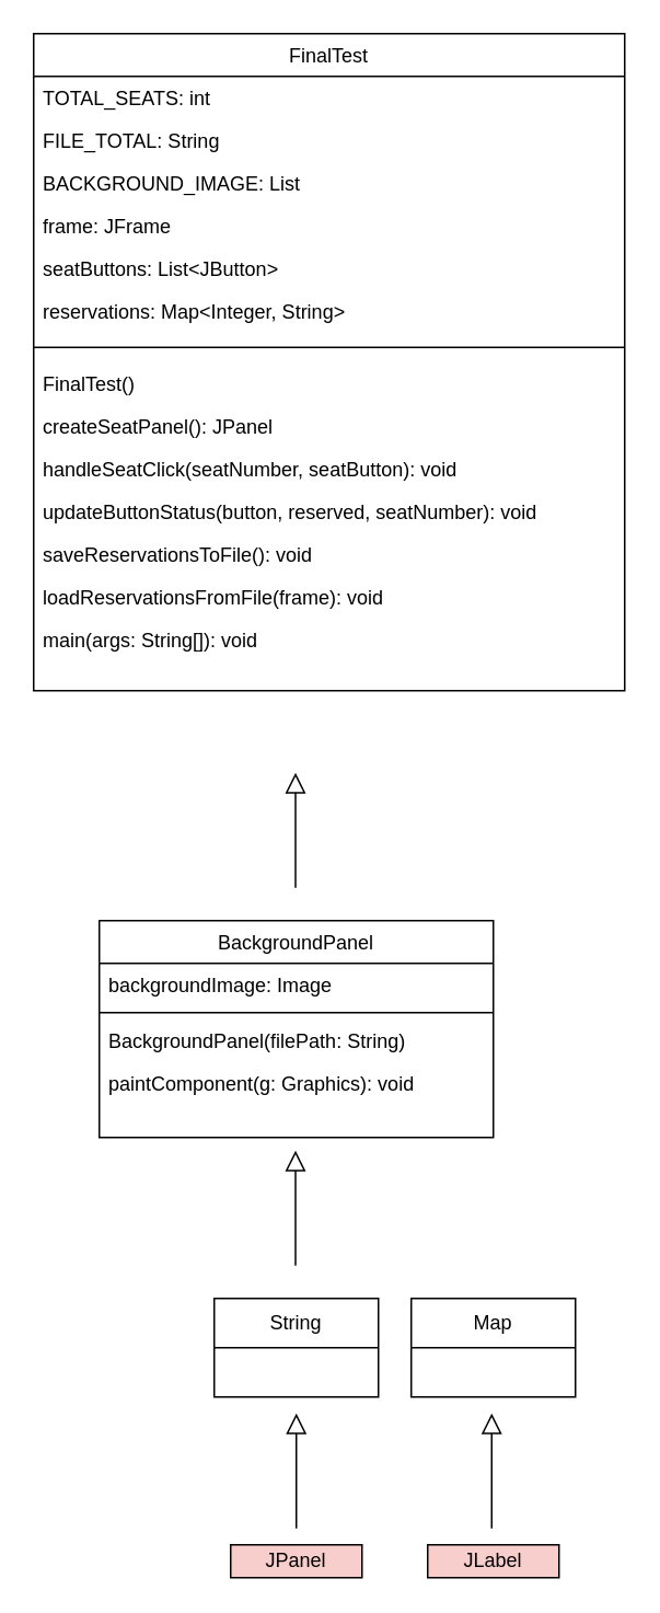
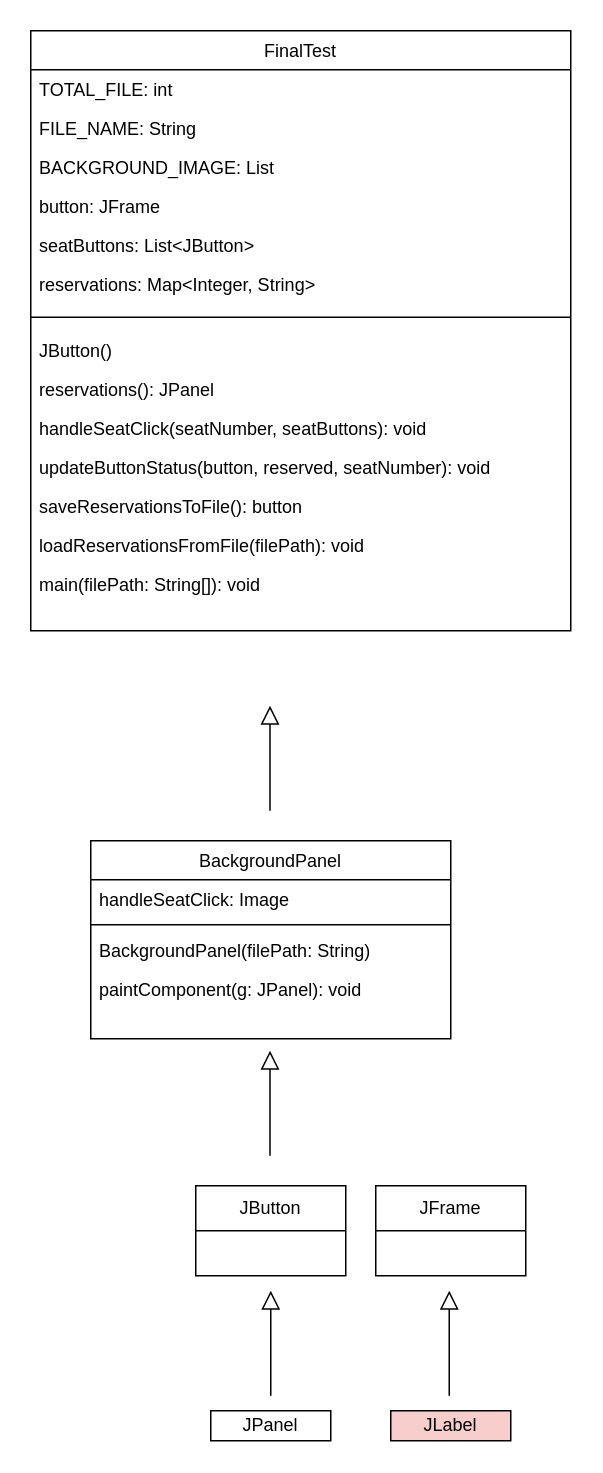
  <mxCell id="0" />
  <mxCell id="1" parent="0" />
  <mxCell id="2" value="" style="endArrow=block;endSize=10;endFill=0;shadow=0;strokeWidth=1;rounded=0;curved=0;edgeStyle=elbowEdgeStyle;elbow=vertical;" parent="1" edge="1"><mxGeometry width="160" relative="1" as="geometry"><mxPoint x="179.5" y="770" as="sourcePoint" /><mxPoint x="179.5" y="700" as="targetPoint" /></mxGeometry></mxCell>
  <mxCell id="3" value="" style="endArrow=block;endSize=10;endFill=0;shadow=0;strokeWidth=1;rounded=0;curved=0;edgeStyle=elbowEdgeStyle;elbow=vertical;" parent="1" edge="1"><mxGeometry width="160" relative="1" as="geometry"><mxPoint x="299" y="930" as="sourcePoint" /><mxPoint x="299" y="860" as="targetPoint" /></mxGeometry></mxCell>
  <mxCell id="4" value="BackgroundPanel              " style="swimlane;fontStyle=0;align=center;verticalAlign=top;childLayout=stackLayout;horizontal=1;startSize=26;horizontalStack=0;resizeParent=1;resizeLast=0;collapsible=1;marginBottom=0;rounded=0;shadow=0;strokeWidth=1;" parent="1" vertex="1"><mxGeometry x="60" y="560" width="240" height="132" as="geometry"><mxRectangle x="550" y="140" width="160" height="26" as="alternateBounds" /></mxGeometry></mxCell>
- <mxCell id="5" value="backgroundImage: Image   " style="text;align=left;verticalAlign=top;spacingLeft=4;spacingRight=4;overflow=hidden;rotatable=0;points=[[0,0.5],[1,0.5]];portConstraint=eastwest;" parent="4" vertex="1"><mxGeometry y="26" width="240" height="26" as="geometry" /></mxCell>
+ <mxCell id="5" value="handleSeatClick: Image   " style="text;align=left;verticalAlign=top;spacingLeft=4;spacingRight=4;overflow=hidden;rotatable=0;points=[[0,0.5],[1,0.5]];portConstraint=eastwest;" parent="4" vertex="1"><mxGeometry y="26" width="240" height="26" as="geometry" /></mxCell>
  <mxCell id="6" value="" style="line;html=1;strokeWidth=1;align=left;verticalAlign=middle;spacingTop=-1;spacingLeft=3;spacingRight=3;rotatable=0;labelPosition=right;points=[];portConstraint=eastwest;" parent="4" vertex="1"><mxGeometry y="52" width="240" height="8" as="geometry" /></mxCell>
  <mxCell id="7" value="BackgroundPanel(filePath: String)" style="text;align=left;verticalAlign=top;spacingLeft=4;spacingRight=4;overflow=hidden;rotatable=0;points=[[0,0.5],[1,0.5]];portConstraint=eastwest;" parent="4" vertex="1"><mxGeometry y="60" width="240" height="26" as="geometry" /></mxCell>
- <mxCell id="8" value="paintComponent(g: Graphics): void" style="text;align=left;verticalAlign=top;spacingLeft=4;spacingRight=4;overflow=hidden;rotatable=0;points=[[0,0.5],[1,0.5]];portConstraint=eastwest;" parent="4" vertex="1"><mxGeometry y="86" width="240" height="26" as="geometry" /></mxCell>
- <mxCell id="9" value="JPanel" style="rounded=0;whiteSpace=wrap;html=1;fillColor=#f8cecc;" vertex="1" parent="1"><mxGeometry x="140" y="940" width="80" height="20" as="geometry" /></mxCell>
+ <mxCell id="8" value="paintComponent(g: JPanel): void" style="text;align=left;verticalAlign=top;spacingLeft=4;spacingRight=4;overflow=hidden;rotatable=0;points=[[0,0.5],[1,0.5]];portConstraint=eastwest;" parent="4" vertex="1"><mxGeometry y="86" width="240" height="26" as="geometry" /></mxCell>
+ <mxCell id="9" value="JPanel" style="rounded=0;whiteSpace=wrap;html=1;" vertex="1" parent="1"><mxGeometry x="140" y="940" width="80" height="20" as="geometry" /></mxCell>
  <mxCell id="10" value="JLabel      " style="rounded=0;whiteSpace=wrap;html=1;fillColor=#f8cecc;" vertex="1" parent="1"><mxGeometry x="260" y="940" width="80" height="20" as="geometry" /></mxCell>
- <mxCell id="11" value="String            " style="swimlane;fontStyle=0;childLayout=stackLayout;horizontal=1;startSize=30;horizontalStack=0;resizeParent=1;resizeParentMax=0;resizeLast=0;collapsible=1;marginBottom=0;whiteSpace=wrap;html=1;" vertex="1" parent="1"><mxGeometry x="130" y="790" width="100" height="60" as="geometry" /></mxCell>
- <mxCell id="12" value="Map      " style="swimlane;fontStyle=0;childLayout=stackLayout;horizontal=1;startSize=30;horizontalStack=0;resizeParent=1;resizeParentMax=0;resizeLast=0;collapsible=1;marginBottom=0;whiteSpace=wrap;html=1;" vertex="1" parent="1"><mxGeometry x="250" y="790" width="100" height="60" as="geometry" /></mxCell>
+ <mxCell id="11" value="JButton            " style="swimlane;fontStyle=0;childLayout=stackLayout;horizontal=1;startSize=30;horizontalStack=0;resizeParent=1;resizeParentMax=0;resizeLast=0;collapsible=1;marginBottom=0;whiteSpace=wrap;html=1;" vertex="1" parent="1"><mxGeometry x="130" y="790" width="100" height="60" as="geometry" /></mxCell>
+ <mxCell id="12" value="JFrame      " style="swimlane;fontStyle=0;childLayout=stackLayout;horizontal=1;startSize=30;horizontalStack=0;resizeParent=1;resizeParentMax=0;resizeLast=0;collapsible=1;marginBottom=0;whiteSpace=wrap;html=1;" vertex="1" parent="1"><mxGeometry x="250" y="790" width="100" height="60" as="geometry" /></mxCell>
  <mxCell id="13" value="" style="endArrow=block;endSize=10;endFill=0;shadow=0;strokeWidth=1;rounded=0;curved=0;edgeStyle=elbowEdgeStyle;elbow=vertical;" edge="1" parent="1"><mxGeometry width="160" relative="1" as="geometry"><mxPoint x="180" y="930" as="sourcePoint" /><mxPoint x="180" y="860" as="targetPoint" /></mxGeometry></mxCell>
  <mxCell id="14" value="" style="endArrow=block;endSize=10;endFill=0;shadow=0;strokeWidth=1;rounded=0;curved=0;edgeStyle=elbowEdgeStyle;elbow=vertical;" edge="1" parent="1"><mxGeometry width="160" relative="1" as="geometry"><mxPoint x="179.5" y="540" as="sourcePoint" /><mxPoint x="179.5" y="470" as="targetPoint" /></mxGeometry></mxCell>
  <mxCell id="15" value="FinalTest                             " style="swimlane;fontStyle=0;align=center;verticalAlign=top;childLayout=stackLayout;horizontal=1;startSize=26;horizontalStack=0;resizeParent=1;resizeLast=0;collapsible=1;marginBottom=0;rounded=0;shadow=0;strokeWidth=1;" vertex="1" parent="1"><mxGeometry x="20" y="20" width="360" height="400" as="geometry"><mxRectangle x="550" y="140" width="160" height="26" as="alternateBounds" /></mxGeometry></mxCell>
- <mxCell id="16" value="TOTAL_SEATS: int     &#10;" style="text;align=left;verticalAlign=top;spacingLeft=4;spacingRight=4;overflow=hidden;rotatable=0;points=[[0,0.5],[1,0.5]];portConstraint=eastwest;" vertex="1" parent="15"><mxGeometry y="26" width="360" height="26" as="geometry" /></mxCell>
- <mxCell id="17" value="FILE_TOTAL: String" style="text;align=left;verticalAlign=top;spacingLeft=4;spacingRight=4;overflow=hidden;rotatable=0;points=[[0,0.5],[1,0.5]];portConstraint=eastwest;" vertex="1" parent="15"><mxGeometry y="52" width="360" height="26" as="geometry" /></mxCell>
+ <mxCell id="16" value="TOTAL_FILE: int     &#10;" style="text;align=left;verticalAlign=top;spacingLeft=4;spacingRight=4;overflow=hidden;rotatable=0;points=[[0,0.5],[1,0.5]];portConstraint=eastwest;" vertex="1" parent="15"><mxGeometry y="26" width="360" height="26" as="geometry" /></mxCell>
+ <mxCell id="17" value="FILE_NAME: String" style="text;align=left;verticalAlign=top;spacingLeft=4;spacingRight=4;overflow=hidden;rotatable=0;points=[[0,0.5],[1,0.5]];portConstraint=eastwest;" vertex="1" parent="15"><mxGeometry y="52" width="360" height="26" as="geometry" /></mxCell>
  <mxCell id="18" value="BACKGROUND_IMAGE: List" style="text;align=left;verticalAlign=top;spacingLeft=4;spacingRight=4;overflow=hidden;rotatable=0;points=[[0,0.5],[1,0.5]];portConstraint=eastwest;" vertex="1" parent="15"><mxGeometry y="78" width="360" height="26" as="geometry" /></mxCell>
- <mxCell id="19" value="frame: JFrame" style="text;align=left;verticalAlign=top;spacingLeft=4;spacingRight=4;overflow=hidden;rotatable=0;points=[[0,0.5],[1,0.5]];portConstraint=eastwest;" vertex="1" parent="15"><mxGeometry y="104" width="360" height="26" as="geometry" /></mxCell>
+ <mxCell id="19" value="button: JFrame" style="text;align=left;verticalAlign=top;spacingLeft=4;spacingRight=4;overflow=hidden;rotatable=0;points=[[0,0.5],[1,0.5]];portConstraint=eastwest;" vertex="1" parent="15"><mxGeometry y="104" width="360" height="26" as="geometry" /></mxCell>
  <mxCell id="20" value="seatButtons: List&lt;JButton&gt;" style="text;align=left;verticalAlign=top;spacingLeft=4;spacingRight=4;overflow=hidden;rotatable=0;points=[[0,0.5],[1,0.5]];portConstraint=eastwest;" vertex="1" parent="15"><mxGeometry y="130" width="360" height="26" as="geometry" /></mxCell>
  <mxCell id="21" value="reservations: Map&lt;Integer, String&gt;" style="text;align=left;verticalAlign=top;spacingLeft=4;spacingRight=4;overflow=hidden;rotatable=0;points=[[0,0.5],[1,0.5]];portConstraint=eastwest;" vertex="1" parent="15"><mxGeometry y="156" width="360" height="26" as="geometry" /></mxCell>
  <mxCell id="22" value="" style="line;html=1;strokeWidth=1;align=left;verticalAlign=middle;spacingTop=-1;spacingLeft=3;spacingRight=3;rotatable=0;labelPosition=right;points=[];portConstraint=eastwest;" vertex="1" parent="15"><mxGeometry y="182" width="360" height="18" as="geometry" /></mxCell>
- <mxCell id="23" value="FinalTest()" style="text;align=left;verticalAlign=top;spacingLeft=4;spacingRight=4;overflow=hidden;rotatable=0;points=[[0,0.5],[1,0.5]];portConstraint=eastwest;" vertex="1" parent="15"><mxGeometry y="200" width="360" height="26" as="geometry" /></mxCell>
- <mxCell id="24" value="createSeatPanel(): JPanel " style="text;align=left;verticalAlign=top;spacingLeft=4;spacingRight=4;overflow=hidden;rotatable=0;points=[[0,0.5],[1,0.5]];portConstraint=eastwest;" vertex="1" parent="15"><mxGeometry y="226" width="360" height="26" as="geometry" /></mxCell>
- <mxCell id="25" value="handleSeatClick(seatNumber, seatButton): void" style="text;align=left;verticalAlign=top;spacingLeft=4;spacingRight=4;overflow=hidden;rotatable=0;points=[[0,0.5],[1,0.5]];portConstraint=eastwest;" vertex="1" parent="15"><mxGeometry y="252" width="360" height="26" as="geometry" /></mxCell>
+ <mxCell id="23" value="JButton()" style="text;align=left;verticalAlign=top;spacingLeft=4;spacingRight=4;overflow=hidden;rotatable=0;points=[[0,0.5],[1,0.5]];portConstraint=eastwest;" vertex="1" parent="15"><mxGeometry y="200" width="360" height="26" as="geometry" /></mxCell>
+ <mxCell id="24" value="reservations(): JPanel " style="text;align=left;verticalAlign=top;spacingLeft=4;spacingRight=4;overflow=hidden;rotatable=0;points=[[0,0.5],[1,0.5]];portConstraint=eastwest;" vertex="1" parent="15"><mxGeometry y="226" width="360" height="26" as="geometry" /></mxCell>
+ <mxCell id="25" value="handleSeatClick(seatNumber, seatButtons): void" style="text;align=left;verticalAlign=top;spacingLeft=4;spacingRight=4;overflow=hidden;rotatable=0;points=[[0,0.5],[1,0.5]];portConstraint=eastwest;" vertex="1" parent="15"><mxGeometry y="252" width="360" height="26" as="geometry" /></mxCell>
  <mxCell id="26" value="updateButtonStatus(button, reserved, seatNumber): void" style="text;align=left;verticalAlign=top;spacingLeft=4;spacingRight=4;overflow=hidden;rotatable=0;points=[[0,0.5],[1,0.5]];portConstraint=eastwest;" vertex="1" parent="15"><mxGeometry y="278" width="360" height="26" as="geometry" /></mxCell>
- <mxCell id="27" value="saveReservationsToFile(): void" style="text;align=left;verticalAlign=top;spacingLeft=4;spacingRight=4;overflow=hidden;rotatable=0;points=[[0,0.5],[1,0.5]];portConstraint=eastwest;" vertex="1" parent="15"><mxGeometry y="304" width="360" height="26" as="geometry" /></mxCell>
- <mxCell id="28" value="loadReservationsFromFile(frame): void" style="text;align=left;verticalAlign=top;spacingLeft=4;spacingRight=4;overflow=hidden;rotatable=0;points=[[0,0.5],[1,0.5]];portConstraint=eastwest;" vertex="1" parent="15"><mxGeometry y="330" width="360" height="26" as="geometry" /></mxCell>
- <mxCell id="29" value="main(args: String[]): void" style="text;align=left;verticalAlign=top;spacingLeft=4;spacingRight=4;overflow=hidden;rotatable=0;points=[[0,0.5],[1,0.5]];portConstraint=eastwest;" vertex="1" parent="15"><mxGeometry y="356" width="360" height="26" as="geometry" /></mxCell>
+ <mxCell id="27" value="saveReservationsToFile(): button" style="text;align=left;verticalAlign=top;spacingLeft=4;spacingRight=4;overflow=hidden;rotatable=0;points=[[0,0.5],[1,0.5]];portConstraint=eastwest;" vertex="1" parent="15"><mxGeometry y="304" width="360" height="26" as="geometry" /></mxCell>
+ <mxCell id="28" value="loadReservationsFromFile(filePath): void" style="text;align=left;verticalAlign=top;spacingLeft=4;spacingRight=4;overflow=hidden;rotatable=0;points=[[0,0.5],[1,0.5]];portConstraint=eastwest;" vertex="1" parent="15"><mxGeometry y="330" width="360" height="26" as="geometry" /></mxCell>
+ <mxCell id="29" value="main(filePath: String[]): void" style="text;align=left;verticalAlign=top;spacingLeft=4;spacingRight=4;overflow=hidden;rotatable=0;points=[[0,0.5],[1,0.5]];portConstraint=eastwest;" vertex="1" parent="15"><mxGeometry y="356" width="360" height="26" as="geometry" /></mxCell>
